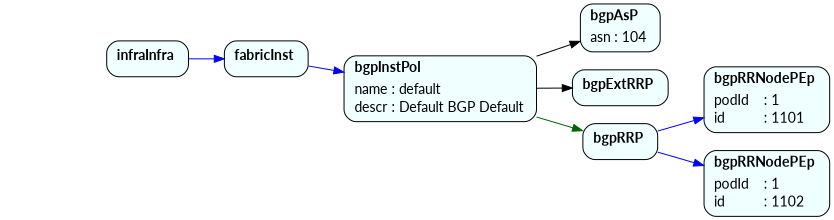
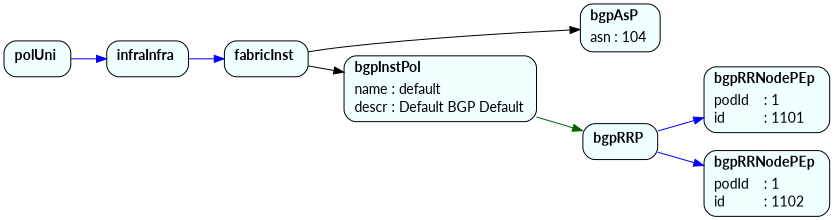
  digraph {
    bgcolor=white
    fontname=Lato
    nodesep=0.25
    rankdir=LR
    ranksep=0.5
    splines=true
    node [fillcolor=AZURE fontname=Lato shape=box style="rounded,filled"]
    edge [arrowsize=1 color=blue fontname=Lato]
+   n1 [label=<<TABLE BORDER="0" CELLBORDER="0" CELLSPACING="1" CELLPADDING="1"><TR><TD ALIGN="LEFT" COLSPAN="2"><B>polUni</B></TD><TD></TD></TR><TR><TD></TD><TD></TD></TR></TABLE>>]
    n2 [label=<<TABLE BORDER="0" CELLBORDER="0" CELLSPACING="1" CELLPADDING="1"><TR><TD ALIGN="LEFT" COLSPAN="2"><B>infraInfra</B></TD><TD></TD></TR><TR><TD></TD><TD></TD></TR></TABLE>>]
    n3 [label=<<TABLE BORDER="0" CELLBORDER="0" CELLSPACING="1" CELLPADDING="1"><TR><TD ALIGN="LEFT" COLSPAN="2"><B>fabricInst</B></TD><TD></TD></TR><TR><TD></TD><TD></TD></TR></TABLE>>]
    n4 [label=<<TABLE BORDER="0" CELLBORDER="0" CELLSPACING="1" CELLPADDING="1"><TR><TD ALIGN="LEFT" COLSPAN="2"><B>bgpInstPol</B></TD><TD></TD></TR><TR><TD></TD><TD></TD></TR><TR><TD ALIGN="LEFT">name</TD><TD ALIGN="LEFT">: default</TD></TR><TR><TD ALIGN="LEFT">descr</TD><TD ALIGN="LEFT">: Default BGP Default</TD></TR></TABLE>>]
    n5 [label=<<TABLE BORDER="0" CELLBORDER="0" CELLSPACING="1" CELLPADDING="1"><TR><TD ALIGN="LEFT" COLSPAN="2"><B>bgpAsP</B></TD><TD></TD></TR><TR><TD></TD><TD></TD></TR><TR><TD ALIGN="LEFT">asn</TD><TD ALIGN="LEFT">: 104</TD></TR></TABLE>>]
-   n6 [label=<<TABLE BORDER="0" CELLBORDER="0" CELLSPACING="1" CELLPADDING="1"><TR><TD ALIGN="LEFT" COLSPAN="2"><B>bgpExtRRP</B></TD><TD></TD></TR><TR><TD></TD><TD></TD></TR></TABLE>>]
    n7 [label=<<TABLE BORDER="0" CELLBORDER="0" CELLSPACING="1" CELLPADDING="1"><TR><TD ALIGN="LEFT" COLSPAN="2"><B>bgpRRP</B></TD><TD></TD></TR><TR><TD></TD><TD></TD></TR></TABLE>>]
    n8 [label=<<TABLE BORDER="0" CELLBORDER="0" CELLSPACING="1" CELLPADDING="1"><TR><TD ALIGN="LEFT" COLSPAN="2"><B>bgpRRNodePEp</B></TD><TD></TD></TR><TR><TD></TD><TD></TD></TR><TR><TD ALIGN="LEFT">podId</TD><TD ALIGN="LEFT">: 1</TD></TR><TR><TD ALIGN="LEFT">id</TD><TD ALIGN="LEFT">: 1101</TD></TR></TABLE>>]
    n9 [label=<<TABLE BORDER="0" CELLBORDER="0" CELLSPACING="1" CELLPADDING="1"><TR><TD ALIGN="LEFT" COLSPAN="2"><B>bgpRRNodePEp</B></TD><TD></TD></TR><TR><TD></TD><TD></TD></TR><TR><TD ALIGN="LEFT">podId</TD><TD ALIGN="LEFT">: 1</TD></TR><TR><TD ALIGN="LEFT">id</TD><TD ALIGN="LEFT">: 1102</TD></TR></TABLE>>]
+   n1 -> n2
    n2 -> n3
-   n3 -> n4
-   n4 -> n5 [color=black]
-   n4 -> n6 [color=black]
+   n3 -> n4 [color=black]
+   n3 -> n5 [color=black]
    n4 -> n7 [color=darkgreen]
    n7 -> n8
    n7 -> n9
  }
